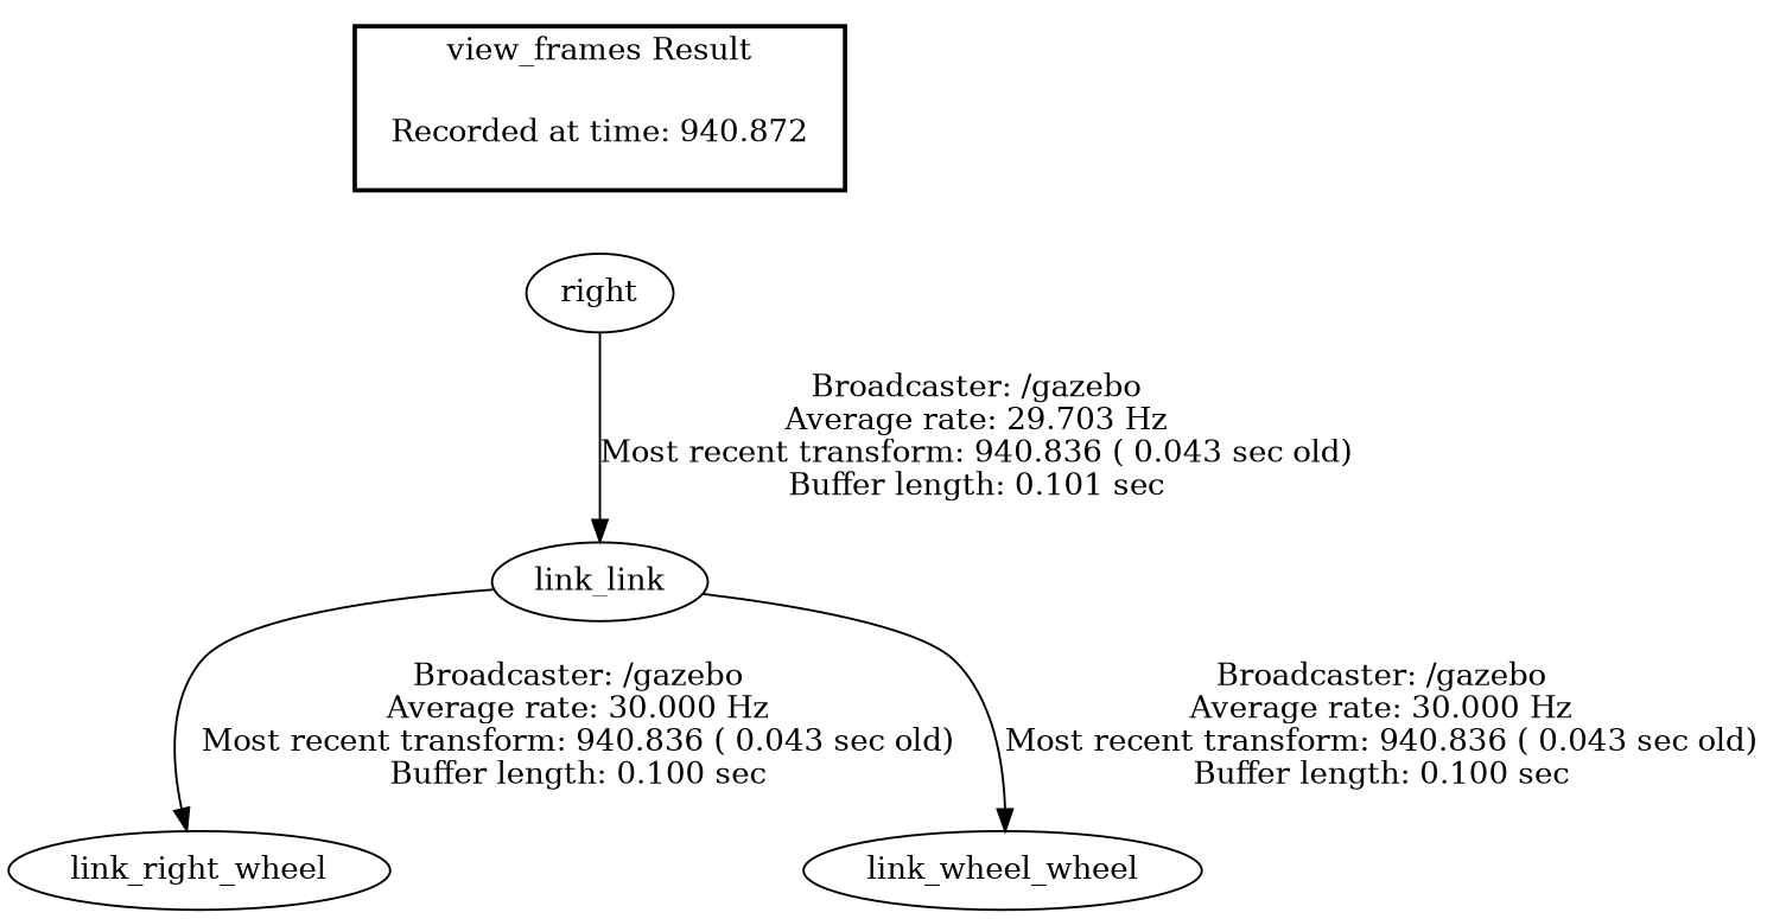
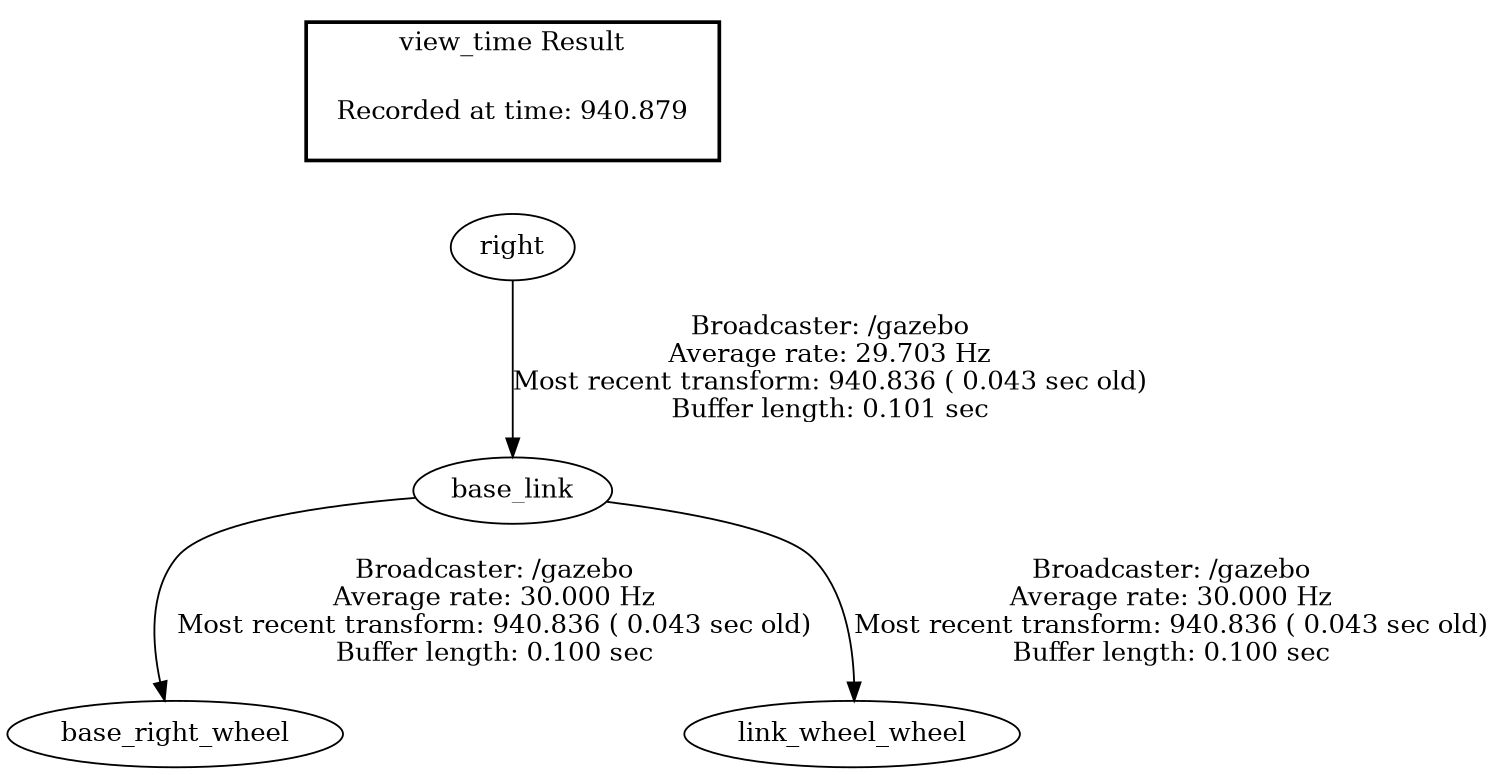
  digraph {
-   "Recorded at time: 940.879" [shape=plaintext label="Recorded at time: 940.872"]
+   "Recorded at time: 940.879" [shape=plaintext]
    n2 [label=right]
-   base_link [label=link_link]
-   link_right_wheel
+   base_link
+   link_right_wheel [label=base_right_wheel]
    n5 [label=link_wheel_wheel]
    subgraph cluster_1 {
      color=black
-     label="view_frames Result"
+     label="view_time Result"
      style=bold
      "Recorded at time: 940.879"
    }
    "Recorded at time: 940.879" -> n2 [style=invis]
    n2 -> base_link [label="Broadcaster: /gazebo\nAverage rate: 29.703 Hz\nMost recent transform: 940.836 ( 0.043 sec old)\nBuffer length: 0.101 sec\n"]
    base_link -> link_right_wheel [label="Broadcaster: /gazebo\nAverage rate: 30.000 Hz\nMost recent transform: 940.836 ( 0.043 sec old)\nBuffer length: 0.100 sec\n"]
    base_link -> n5 [label="Broadcaster: /gazebo\nAverage rate: 30.000 Hz\nMost recent transform: 940.836 ( 0.043 sec old)\nBuffer length: 0.100 sec\n"]
  }
